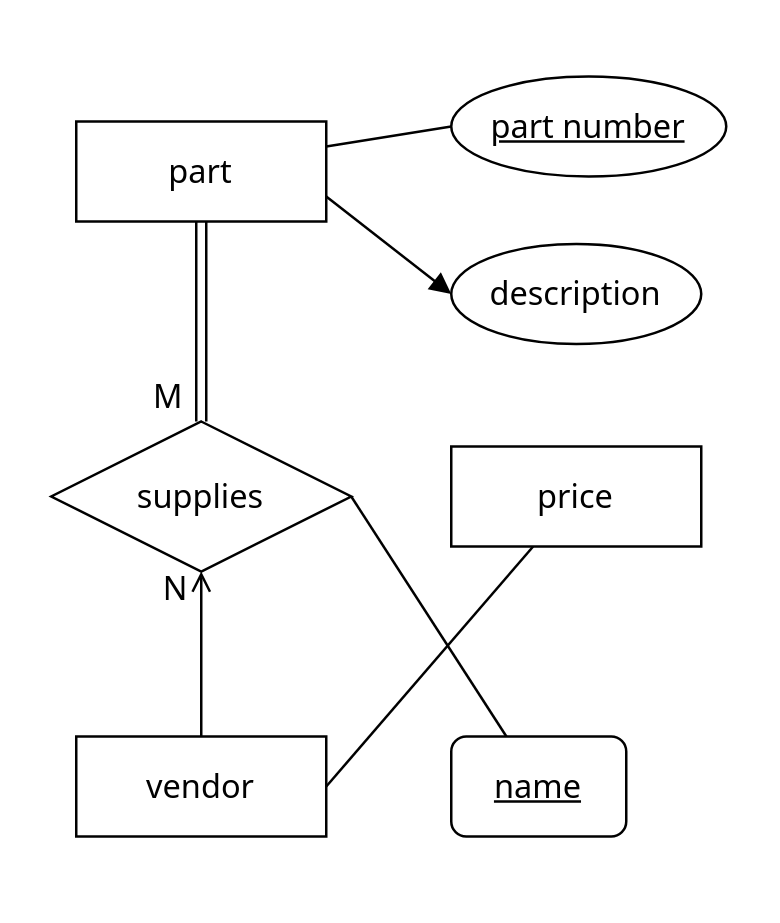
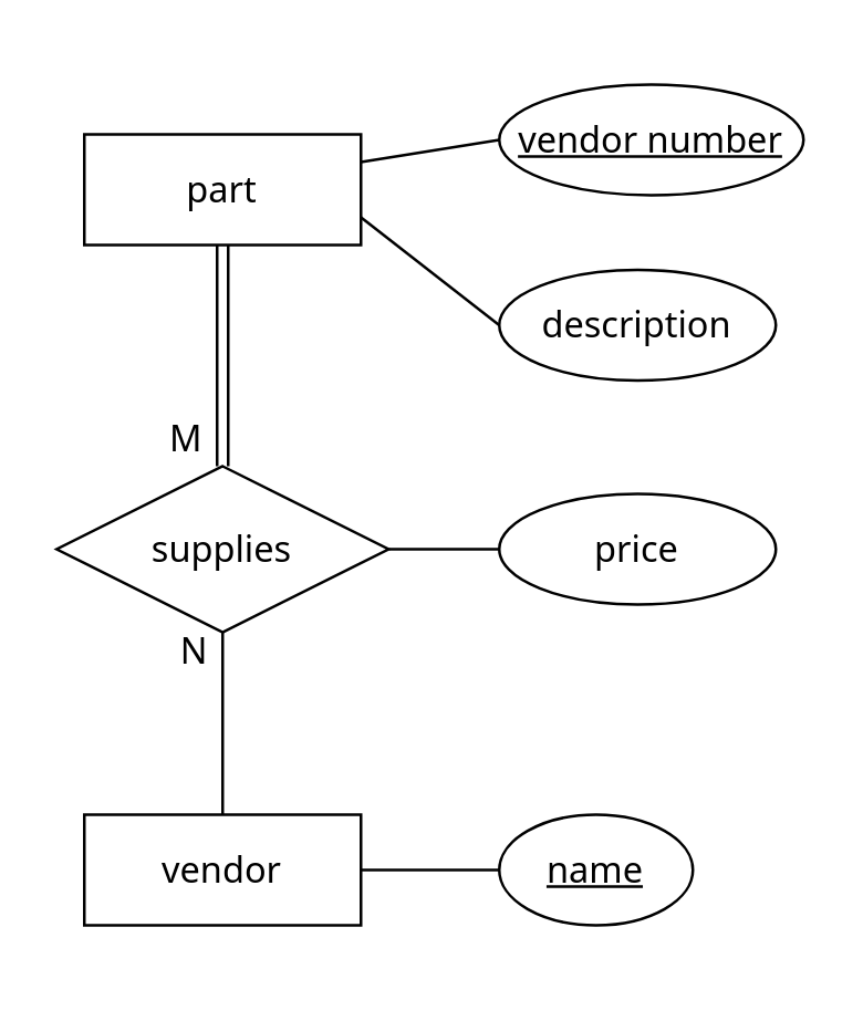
  <mxCell id="0" />
  <mxCell id="1" parent="0" />
  <mxCell id="2" value="part" style="whiteSpace=wrap;html=1;align=center;fontSize=13;fontFamily=Noto Sans;fontSource=https%3A%2F%2Ffonts.googleapis.com%2Fcss%3Ffamily%3DNoto%2BSans;" parent="1" vertex="1"><mxGeometry x="30" y="48" width="100" height="40" as="geometry" /></mxCell>
  <mxCell id="3" value="supplies" style="shape=rhombus;perimeter=rhombusPerimeter;whiteSpace=wrap;html=1;align=center;fontSize=13;fontFamily=Noto Sans;fontSource=https%3A%2F%2Ffonts.googleapis.com%2Fcss%3Ffamily%3DNoto%2BSans;" parent="1" vertex="1"><mxGeometry x="20" y="168" width="120" height="60" as="geometry" /></mxCell>
  <mxCell id="4" value="vendor" style="whiteSpace=wrap;html=1;align=center;fontSize=13;fontFamily=Noto Sans;fontSource=https%3A%2F%2Ffonts.googleapis.com%2Fcss%3Ffamily%3DNoto%2BSans;" parent="1" vertex="1"><mxGeometry x="30" y="294" width="100" height="40" as="geometry" /></mxCell>
- <mxCell id="5" value="part number" style="ellipse;whiteSpace=wrap;html=1;align=center;fontStyle=4;fontSize=13;fontFamily=Noto Sans;fontSource=https%3A%2F%2Ffonts.googleapis.com%2Fcss%3Ffamily%3DNoto%2BSans;" parent="1" vertex="1"><mxGeometry x="180" y="30" width="110" height="40" as="geometry" /></mxCell>
+ <mxCell id="5" value="vendor number" style="ellipse;whiteSpace=wrap;html=1;align=center;fontStyle=4;fontSize=13;fontFamily=Noto Sans;fontSource=https%3A%2F%2Ffonts.googleapis.com%2Fcss%3Ffamily%3DNoto%2BSans;" parent="1" vertex="1"><mxGeometry x="180" y="30" width="110" height="40" as="geometry" /></mxCell>
  <mxCell id="6" value="description" style="ellipse;whiteSpace=wrap;html=1;align=center;fontSize=13;fontFamily=Noto Sans;fontSource=https%3A%2F%2Ffonts.googleapis.com%2Fcss%3Ffamily%3DNoto%2BSans;" parent="1" vertex="1"><mxGeometry x="180" y="97" width="100" height="40" as="geometry" /></mxCell>
  <mxCell id="7" value="" style="endArrow=none;html=1;rounded=0;entryX=0;entryY=0.5;entryDx=0;entryDy=0;exitX=1;exitY=0.25;exitDx=0;exitDy=0;fontSize=13;fontFamily=Noto Sans;fontSource=https%3A%2F%2Ffonts.googleapis.com%2Fcss%3Ffamily%3DNoto%2BSans;" parent="1" source="2" target="5" edge="1"><mxGeometry relative="1" as="geometry"><mxPoint x="110.004" y="160.928" as="sourcePoint" /><mxPoint x="166.72" y="115.07" as="targetPoint" /></mxGeometry></mxCell>
- <mxCell id="8" value="" style="endArrow=block;html=1;rounded=0;entryX=0;entryY=0.5;entryDx=0;entryDy=0;exitX=1;exitY=0.75;exitDx=0;exitDy=0;fontSize=13;fontFamily=Noto Sans;fontSource=https%3A%2F%2Ffonts.googleapis.com%2Fcss%3Ffamily%3DNoto%2BSans;" parent="1" source="2" target="6" edge="1"><mxGeometry relative="1" as="geometry"><mxPoint x="123.284" y="150.858" as="sourcePoint" /><mxPoint x="180" y="105" as="targetPoint" /></mxGeometry></mxCell>
- <mxCell id="9" value="" style="endArrow=open;html=1;rounded=0;exitX=0.5;exitY=0;exitDx=0;exitDy=0;entryX=0.5;entryY=1;entryDx=0;entryDy=0;fontSize=13;fontFamily=Noto Sans;fontSource=https%3A%2F%2Ffonts.googleapis.com%2Fcss%3Ffamily%3DNoto%2BSans;" parent="1" source="4" target="3" edge="1"><mxGeometry relative="1" as="geometry"><mxPoint x="220" y="209" as="sourcePoint" /><mxPoint x="220" y="275" as="targetPoint" /></mxGeometry></mxCell>
+ <mxCell id="8" value="" style="endArrow=none;html=1;rounded=0;entryX=0;entryY=0.5;entryDx=0;entryDy=0;exitX=1;exitY=0.75;exitDx=0;exitDy=0;fontSize=13;fontFamily=Noto Sans;fontSource=https%3A%2F%2Ffonts.googleapis.com%2Fcss%3Ffamily%3DNoto%2BSans;" parent="1" source="2" target="6" edge="1"><mxGeometry relative="1" as="geometry"><mxPoint x="123.284" y="150.858" as="sourcePoint" /><mxPoint x="180" y="105" as="targetPoint" /></mxGeometry></mxCell>
+ <mxCell id="9" value="" style="endArrow=none;html=1;rounded=0;exitX=0.5;exitY=0;exitDx=0;exitDy=0;entryX=0.5;entryY=1;entryDx=0;entryDy=0;fontSize=13;fontFamily=Noto Sans;fontSource=https%3A%2F%2Ffonts.googleapis.com%2Fcss%3Ffamily%3DNoto%2BSans;" parent="1" source="4" target="3" edge="1"><mxGeometry relative="1" as="geometry"><mxPoint x="220" y="209" as="sourcePoint" /><mxPoint x="220" y="275" as="targetPoint" /></mxGeometry></mxCell>
  <mxCell id="10" value="N" style="resizable=0;html=1;align=right;verticalAlign=bottom;fontSize=13;fontFamily=Noto Sans;fontSource=https%3A%2F%2Ffonts.googleapis.com%2Fcss%3Ffamily%3DNoto%2BSans;" parent="9" connectable="0" vertex="1"><mxGeometry x="1" relative="1" as="geometry"><mxPoint x="-5" y="17" as="offset" /></mxGeometry></mxCell>
  <mxCell id="11" value="" style="shape=link;html=1;rounded=0;exitX=0.5;exitY=1;exitDx=0;exitDy=0;fontSize=13;fontFamily=Noto Sans;fontSource=https%3A%2F%2Ffonts.googleapis.com%2Fcss%3Ffamily%3DNoto%2BSans;" parent="1" source="2" target="3" edge="1"><mxGeometry relative="1" as="geometry"><mxPoint x="130" y="175" as="sourcePoint" /><mxPoint x="80" y="165" as="targetPoint" /></mxGeometry></mxCell>
  <mxCell id="12" value="M" style="resizable=0;html=1;align=right;verticalAlign=bottom;fontSize=13;fontFamily=Noto Sans;fontSource=https%3A%2F%2Ffonts.googleapis.com%2Fcss%3Ffamily%3DNoto%2BSans;" parent="11" connectable="0" vertex="1"><mxGeometry x="1" relative="1" as="geometry"><mxPoint x="-7" as="offset" /></mxGeometry></mxCell>
- <mxCell id="13" value="name" style="whiteSpace=wrap;html=1;align=center;fontStyle=4;fontSize=13;fontFamily=Noto Sans;fontSource=https%3A%2F%2Ffonts.googleapis.com%2Fcss%3Ffamily%3DNoto%2BSans;rounded=1;" parent="1" vertex="1"><mxGeometry x="180" y="294" width="70" height="40" as="geometry" /></mxCell>
- <mxCell id="14" value="" style="endArrow=none;html=1;rounded=0;exitX=1;exitY=0.5;exitDx=0;exitDy=0;fontSize=13;fontFamily=Noto Sans;fontSource=https%3A%2F%2Ffonts.googleapis.com%2Fcss%3Ffamily%3DNoto%2BSans;" parent="1" source="4" target="15" edge="1"><mxGeometry relative="1" as="geometry"><mxPoint x="160" y="228" as="sourcePoint" /><mxPoint x="210" y="252" as="targetPoint" /></mxGeometry></mxCell>
- <mxCell id="15" value="price" style="whiteSpace=wrap;html=1;align=center;fontFamily=Noto Sans;fontSource=https%3A%2F%2Ffonts.googleapis.com%2Fcss%3Ffamily%3DNoto%2BSans;fontSize=13;rounded=0;" parent="1" vertex="1"><mxGeometry x="180" y="178" width="100" height="40" as="geometry" /></mxCell>
- <mxCell id="16" value="" style="endArrow=none;html=1;rounded=0;exitX=1;exitY=0.5;exitDx=0;exitDy=0;fontSize=13;fontFamily=Noto Sans;fontSource=https%3A%2F%2Ffonts.googleapis.com%2Fcss%3Ffamily%3DNoto%2BSans;" parent="1" source="3" target="13" edge="1"><mxGeometry relative="1" as="geometry"><mxPoint x="140" y="103" as="sourcePoint" /><mxPoint x="190" y="127" as="targetPoint" /></mxGeometry></mxCell>
+ <mxCell id="13" value="name" style="ellipse;whiteSpace=wrap;html=1;align=center;fontStyle=4;fontSize=13;fontFamily=Noto Sans;fontSource=https%3A%2F%2Ffonts.googleapis.com%2Fcss%3Ffamily%3DNoto%2BSans;" parent="1" vertex="1"><mxGeometry x="180" y="294" width="70" height="40" as="geometry" /></mxCell>
+ <mxCell id="14" value="" style="endArrow=none;html=1;rounded=0;entryX=0;entryY=0.5;entryDx=0;entryDy=0;exitX=1;exitY=0.5;exitDx=0;exitDy=0;fontSize=13;fontFamily=Noto Sans;fontSource=https%3A%2F%2Ffonts.googleapis.com%2Fcss%3Ffamily%3DNoto%2BSans;" parent="1" source="4" target="13" edge="1"><mxGeometry relative="1" as="geometry"><mxPoint x="160" y="228" as="sourcePoint" /><mxPoint x="210" y="252" as="targetPoint" /></mxGeometry></mxCell>
+ <mxCell id="15" value="price" style="ellipse;whiteSpace=wrap;html=1;align=center;fontFamily=Noto Sans;fontSource=https%3A%2F%2Ffonts.googleapis.com%2Fcss%3Ffamily%3DNoto%2BSans;fontSize=13;" parent="1" vertex="1"><mxGeometry x="180" y="178" width="100" height="40" as="geometry" /></mxCell>
+ <mxCell id="16" value="" style="endArrow=none;html=1;rounded=0;entryX=0;entryY=0.5;entryDx=0;entryDy=0;exitX=1;exitY=0.5;exitDx=0;exitDy=0;fontSize=13;fontFamily=Noto Sans;fontSource=https%3A%2F%2Ffonts.googleapis.com%2Fcss%3Ffamily%3DNoto%2BSans;" parent="1" source="3" target="15" edge="1"><mxGeometry relative="1" as="geometry"><mxPoint x="140" y="103" as="sourcePoint" /><mxPoint x="190" y="127" as="targetPoint" /></mxGeometry></mxCell>
  <mxCell id="17" value="" style="rounded=0;whiteSpace=wrap;html=1;fontFamily=Noto Sans;fontSource=https%3A%2F%2Ffonts.googleapis.com%2Fcss%3Ffamily%3DNoto%2BSans;strokeColor=none;fillColor=none;" vertex="1" parent="1"><mxGeometry x="220" y="20" width="30" height="20" as="geometry" /></mxCell>
  <mxCell id="18" value="" style="rounded=0;whiteSpace=wrap;html=1;fontFamily=Noto Sans;fontSource=https%3A%2F%2Ffonts.googleapis.com%2Fcss%3Ffamily%3DNoto%2BSans;strokeColor=none;fillColor=none;" vertex="1" parent="1"><mxGeometry x="65" y="327" width="30" height="20" as="geometry" /></mxCell>
